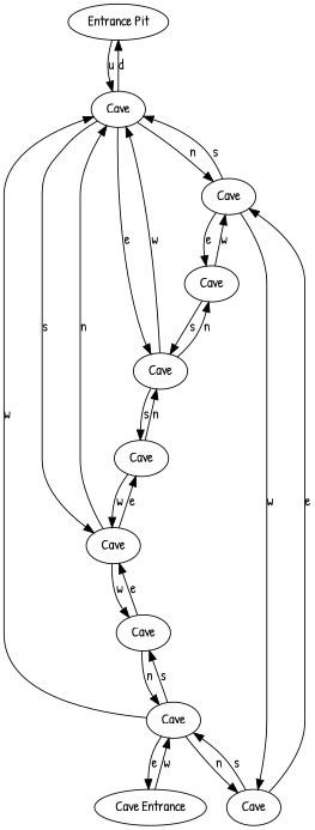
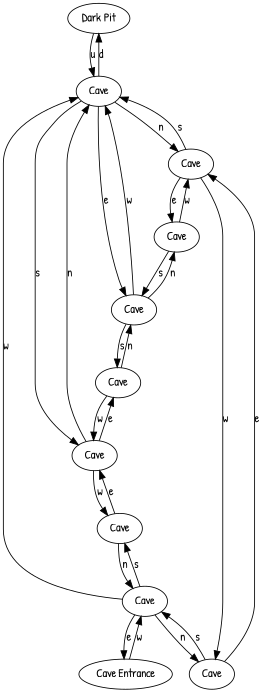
  digraph {
    fontname="Patrick Hand"
    node [fontname="Patrick Hand"]
    edge [fontname="Patrick Hand"]
-   n1 [label="Entrance Pit"]
+   n1 [label="Dark Pit"]
    n2 [label=Cave]
    n3 [label=Cave]
    n4 [label=Cave]
    n5 [label=Cave]
    n6 [label="Cave Entrance"]
    n7 [label=Cave]
    n8 [label=Cave]
    n9 [label=Cave]
    n10 [label=Cave]
    n11 [label=Cave]
    n1 -> n2 [label=u]
    n2 -> n1 [label=d]
    n2 -> n3 [label=e]
    n2 -> n4 [label=s]
    n2 -> n5 [label=n]
    n3 -> n2 [label=w]
    n3 -> n10 [label=s]
    n3 -> n11 [label=n]
    n4 -> n2 [label=n]
    n4 -> n8 [label=w]
    n4 -> n10 [label=e]
    n5 -> n2 [label=s]
    n5 -> n9 [label=w]
    n5 -> n11 [label=e]
    n6 -> n7 [label=w]
    n7 -> n2 [label=w]
    n7 -> n6 [label=e]
    n7 -> n8 [label=s]
    n7 -> n9 [label=n]
    n8 -> n4 [label=e]
    n8 -> n7 [label=n]
    n9 -> n5 [label=e]
    n9 -> n7 [label=s]
    n10 -> n3 [label=n]
    n10 -> n4 [label=w]
    n11 -> n3 [label=s]
    n11 -> n5 [label=w]
  }
